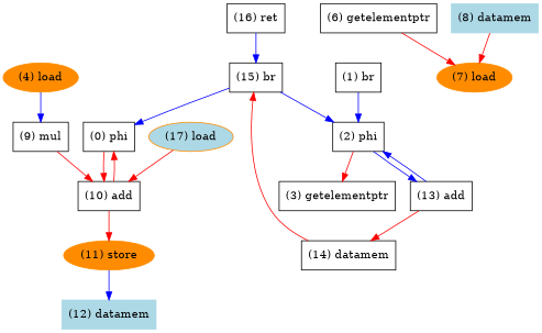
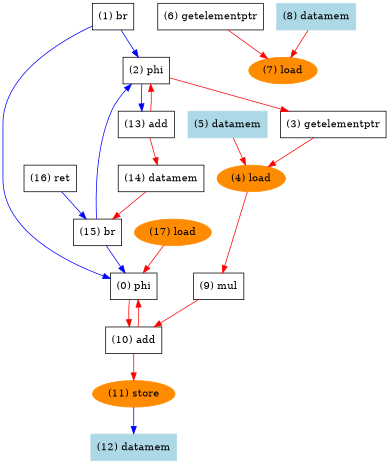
  digraph {
    node [shape=record]
    edge [color=red]
    n1 [label="(0) phi"]
    n2 [label="(10) add"]
    n3 [color=darkorange label="(11) store" shape=oval style=filled]
    n4 [label="(1) br"]
    n5 [label="(2) phi"]
    n6 [label="(3) getelementptr"]
    n7 [label="(13) add"]
    n8 [color=darkorange label="(4) load" shape=oval style=filled]
    n9 [label="(6) getelementptr"]
    n10 [color=darkorange label="(7) load" shape=oval style=filled]
    n11 [label="(14) datamem"]
    n12 [label="(9) mul"]
+   n13 [color=lightblue label="(5) datamem" style=filled]
    n14 [color=lightblue label="(8) datamem" style=filled]
    n15 [color=lightblue label="(12) datamem" style=filled]
    n16 [label="(15) br"]
    n17 [label="(16) ret"]
-   n18 [color=darkorange label="(17) load" shape=oval style=filled fillcolor=lightblue]
+   n18 [color=darkorange label="(17) load" shape=oval style=filled]
    n1 -> n2
    n2 -> n1
    n2 -> n3
    n3 -> n15 [color=blue]
+   n4 -> n1 [color=blue]
    n4 -> n5 [color=blue]
    n5 -> n6
    n5 -> n7 [color=blue]
-   n7 -> n5 [color=blue]
+   n6 -> n8
+   n7 -> n5
    n7 -> n11
-   n8 -> n12 [color=blue]
+   n8 -> n12
    n9 -> n10
    n11 -> n16
    n12 -> n2
+   n13 -> n8
    n14 -> n10
    n16 -> n1 [color=blue]
    n16 -> n5 [color=blue]
    n17 -> n16 [color=blue]
-   n18 -> n2
+   n18 -> n1
  }
